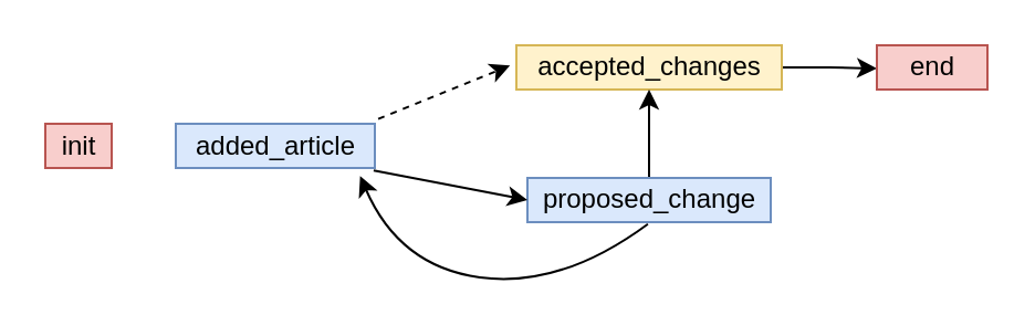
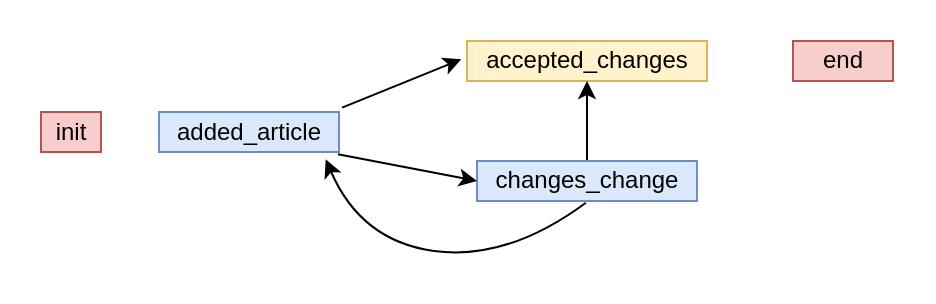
  <mxCell id="0" />
  <mxCell id="1" parent="0" />
- <mxCell id="2" style="edgeStyle=none;rounded=0;orthogonalLoop=1;jettySize=auto;html=1;entryX=-0.024;entryY=0.458;entryDx=0;entryDy=0;entryPerimeter=0;exitX=1.017;exitY=-0.108;exitDx=0;exitDy=0;exitPerimeter=0;dashed=1;" parent="1" source="3" target="6" edge="1"><mxGeometry relative="1" as="geometry" /></mxCell>
+ <mxCell id="2" style="edgeStyle=none;rounded=0;orthogonalLoop=1;jettySize=auto;html=1;entryX=-0.024;entryY=0.458;entryDx=0;entryDy=0;entryPerimeter=0;exitX=1.017;exitY=-0.108;exitDx=0;exitDy=0;exitPerimeter=0;" parent="1" source="3" target="6" edge="1"><mxGeometry relative="1" as="geometry" /></mxCell>
  <mxCell id="3" value="added_article" style="text;html=1;align=center;verticalAlign=middle;resizable=0;points=[];autosize=1;strokeColor=#6c8ebf;fillColor=#dae8fc;" parent="1" vertex="1"><mxGeometry x="79" y="55.5" width="90" height="20" as="geometry" /></mxCell>
  <mxCell id="4" value="init" style="text;html=1;align=center;verticalAlign=middle;resizable=0;points=[];autosize=1;strokeColor=#b85450;fillColor=#f8cecc;" parent="1" vertex="1"><mxGeometry x="20" y="55.5" width="30" height="20" as="geometry" /></mxCell>
- <mxCell id="5" style="edgeStyle=orthogonalEdgeStyle;rounded=0;orthogonalLoop=1;jettySize=auto;html=1;entryX=0.001;entryY=0.525;entryDx=0;entryDy=0;entryPerimeter=0;" parent="1" source="6" target="7" edge="1"><mxGeometry relative="1" as="geometry"><mxPoint x="393" y="20" as="targetPoint" /></mxGeometry></mxCell>
  <mxCell id="6" value="accepted_changes" style="text;html=1;align=center;verticalAlign=middle;resizable=0;points=[];autosize=1;strokeColor=#d6b656;fillColor=#fff2cc;" parent="1" vertex="1"><mxGeometry x="233" y="20" width="120" height="20" as="geometry" /></mxCell>
  <mxCell id="7" value="end" style="text;html=1;align=center;verticalAlign=middle;resizable=0;points=[];autosize=1;strokeColor=#b85450;fillColor=#f8cecc;" parent="1" vertex="1"><mxGeometry x="396" y="20" width="50" height="20" as="geometry" /></mxCell>
  <mxCell id="8" value="" style="edgeStyle=orthogonalEdgeStyle;rounded=0;orthogonalLoop=1;jettySize=auto;html=1;" parent="1" source="9" target="6" edge="1"><mxGeometry relative="1" as="geometry" /></mxCell>
- <mxCell id="9" value="proposed_change" style="text;html=1;align=center;verticalAlign=middle;resizable=0;points=[];autosize=1;strokeColor=#6c8ebf;fillColor=#dae8fc;" parent="1" vertex="1"><mxGeometry x="238" y="80" width="110" height="20" as="geometry" /></mxCell>
+ <mxCell id="9" value="changes_change" style="text;html=1;align=center;verticalAlign=middle;resizable=0;points=[];autosize=1;strokeColor=#6c8ebf;fillColor=#dae8fc;" parent="1" vertex="1"><mxGeometry x="238" y="80" width="110" height="20" as="geometry" /></mxCell>
  <mxCell id="10" style="edgeStyle=none;rounded=0;orthogonalLoop=1;jettySize=auto;html=1;entryX=0;entryY=0.5;entryDx=0;entryDy=0;entryPerimeter=0;exitX=0.994;exitY=1.058;exitDx=0;exitDy=0;exitPerimeter=0;" parent="1" source="3" target="9" edge="1"><mxGeometry relative="1" as="geometry"><mxPoint x="190.87" y="63.34" as="sourcePoint" /><mxPoint x="245.36" y="29.16" as="targetPoint" /></mxGeometry></mxCell>
  <mxCell id="11" style="orthogonalLoop=1;jettySize=auto;html=1;curved=1;sourcePerimeterSpacing=5;targetPerimeterSpacing=5;exitX=0.926;exitY=1.183;exitDx=0;exitDy=0;exitPerimeter=0;startArrow=classic;startFill=1;endArrow=none;endFill=0;entryX=0.495;entryY=1.042;entryDx=0;entryDy=0;entryPerimeter=0;" parent="1" source="3" target="9" edge="1"><mxGeometry relative="1" as="geometry"><Array as="points"><mxPoint x="180" y="120" /><mxPoint x="253" y="130" /></Array><mxPoint x="203.93" y="233.84" as="sourcePoint" /><mxPoint x="382.07" y="188" as="targetPoint" /></mxGeometry></mxCell>
